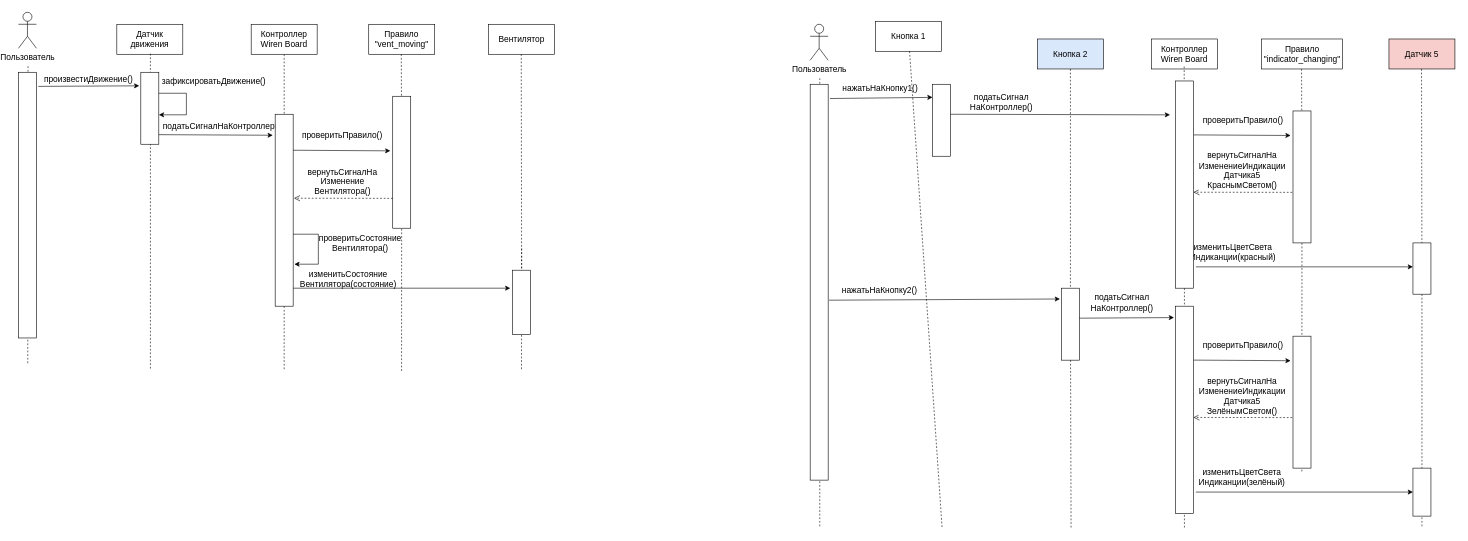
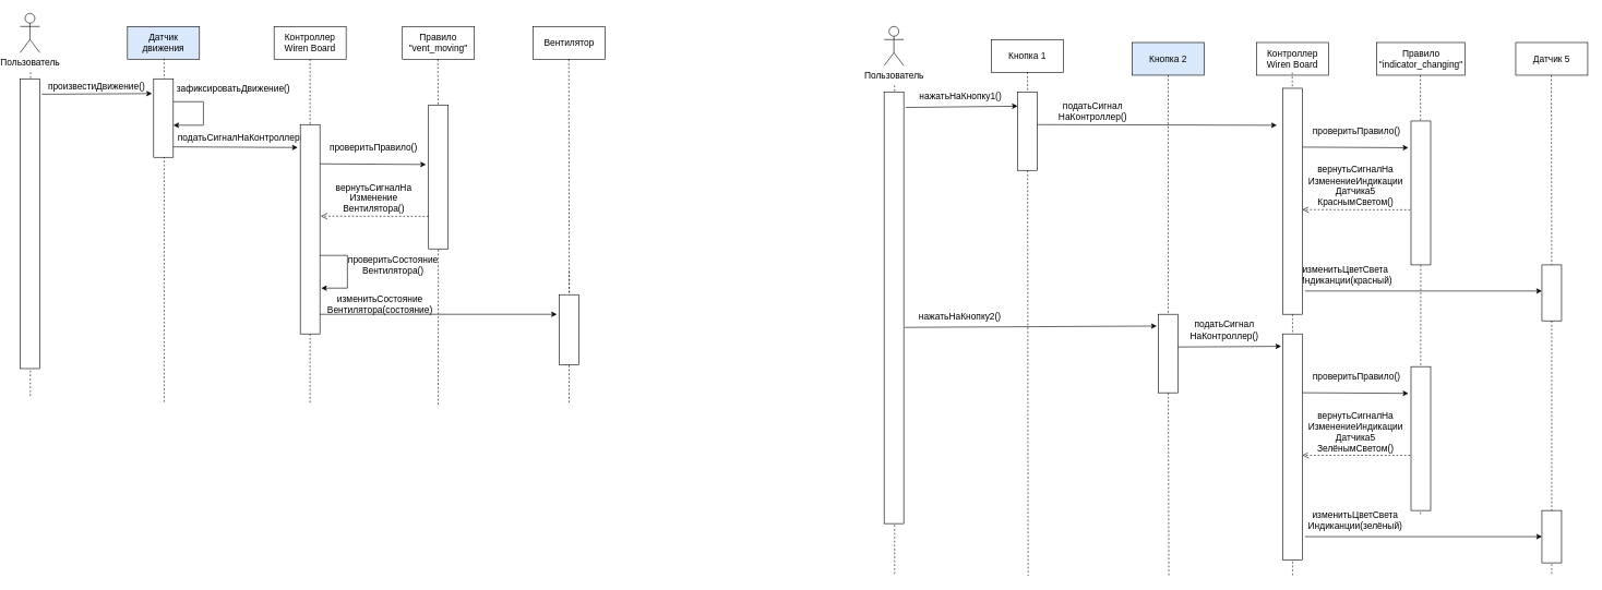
  <mxCell id="0" />
  <mxCell id="1" parent="0" />
  <mxCell id="2" value="" style="rounded=0;orthogonalLoop=1;jettySize=auto;html=1;endArrow=none;endFill=0;dashed=1;fontSize=14;" edge="1" parent="1"><mxGeometry relative="1" as="geometry"><mxPoint x="35.5" y="607" as="targetPoint" /><mxPoint x="36" y="110" as="sourcePoint" /></mxGeometry></mxCell>
  <mxCell id="3" style="rounded=0;orthogonalLoop=1;jettySize=auto;html=1;endArrow=none;endFill=0;dashed=1;fontSize=14;" edge="1" parent="1"><mxGeometry relative="1" as="geometry"><mxPoint x="858.71" y="618" as="targetPoint" /><mxPoint x="858.94" y="414" as="sourcePoint" /></mxGeometry></mxCell>
  <mxCell id="4" style="rounded=0;orthogonalLoop=1;jettySize=auto;html=1;endArrow=none;endFill=0;dashed=1;fontSize=14;" edge="1" parent="1"><mxGeometry relative="1" as="geometry"><mxPoint x="658.71" y="618" as="targetPoint" /><mxPoint x="658.935" y="237" as="sourcePoint" /></mxGeometry></mxCell>
  <mxCell id="5" style="rounded=0;orthogonalLoop=1;jettySize=auto;html=1;endArrow=none;endFill=0;dashed=1;fontSize=14;exitX=0.5;exitY=1;exitDx=0;exitDy=0;" edge="1" parent="1" source="9"><mxGeometry relative="1" as="geometry"><mxPoint x="463" y="616" as="targetPoint" /><mxPoint x="462.58" y="-57" as="sourcePoint" /></mxGeometry></mxCell>
  <mxCell id="6" value="Пользователь" style="shape=umlActor;verticalLabelPosition=bottom;verticalAlign=top;html=1;fontSize=14;" vertex="1" parent="1"><mxGeometry x="20" y="20" width="30" height="60" as="geometry" /></mxCell>
  <mxCell id="7" value="&lt;div style=&quot;font-size: 14px;&quot;&gt;податьСигналНаКонтроллер()&lt;/div&gt;" style="text;html=1;align=center;verticalAlign=middle;whiteSpace=wrap;rounded=0;fontSize=14;" vertex="1" parent="1"><mxGeometry x="294" y="180" width="130" height="60" as="geometry" /></mxCell>
- <mxCell id="8" value="Датчик движения" style="html=1;whiteSpace=wrap;fontSize=14;" vertex="1" parent="1"><mxGeometry x="184" y="40" width="110" height="50" as="geometry" /></mxCell>
+ <mxCell id="8" value="Датчик движения" style="html=1;whiteSpace=wrap;fontSize=14;fillColor=#dae8fc;" vertex="1" parent="1"><mxGeometry x="184" y="40" width="110" height="50" as="geometry" /></mxCell>
  <mxCell id="9" value="Контроллер Wiren Board" style="html=1;whiteSpace=wrap;fontSize=14;" vertex="1" parent="1"><mxGeometry x="408" y="40" width="110" height="50" as="geometry" /></mxCell>
  <mxCell id="10" value="Правило &quot;vent_moving&quot;" style="html=1;whiteSpace=wrap;fontSize=14;" vertex="1" parent="1"><mxGeometry x="604" y="40" width="110" height="50" as="geometry" /></mxCell>
  <mxCell id="11" value="Вентилятор" style="html=1;whiteSpace=wrap;fontSize=14;" vertex="1" parent="1"><mxGeometry x="804" y="40" width="110" height="50" as="geometry" /></mxCell>
  <mxCell id="12" value="" style="rounded=0;whiteSpace=wrap;html=1;fontSize=14;" vertex="1" parent="1"><mxGeometry x="20" y="120" width="30" height="443" as="geometry" /></mxCell>
  <mxCell id="13" value="" style="rounded=0;whiteSpace=wrap;html=1;fontSize=14;" vertex="1" parent="1"><mxGeometry x="448" y="190" width="30" height="320" as="geometry" /></mxCell>
  <mxCell id="14" value="" style="endArrow=classic;html=1;rounded=0;exitX=1.1;exitY=0.036;exitDx=0;exitDy=0;exitPerimeter=0;fontSize=14;entryX=-0.087;entryY=0.188;entryDx=0;entryDy=0;entryPerimeter=0;" edge="1" parent="1" target="21"><mxGeometry width="50" height="50" relative="1" as="geometry"><mxPoint x="53" y="143.558" as="sourcePoint" /><mxPoint x="223" y="142" as="targetPoint" /><Array as="points" /></mxGeometry></mxCell>
  <mxCell id="15" value="&lt;div style=&quot;font-size: 14px;&quot;&gt;&lt;div style=&quot;font-size: 14px;&quot;&gt;&lt;div style=&quot;font-size: 14px;&quot;&gt;произвестиДвижение()&lt;/div&gt;&lt;/div&gt;&lt;/div&gt;" style="text;html=1;align=center;verticalAlign=middle;whiteSpace=wrap;rounded=0;fontSize=14;" vertex="1" parent="1"><mxGeometry x="63" y="103" width="148" height="55" as="geometry" /></mxCell>
  <mxCell id="16" value="" style="endArrow=classic;html=1;rounded=0;exitX=1.077;exitY=0.044;exitDx=0;exitDy=0;exitPerimeter=0;entryX=-0.031;entryY=0.142;entryDx=0;entryDy=0;entryPerimeter=0;fontSize=14;" edge="1" parent="1"><mxGeometry width="50" height="50" relative="1" as="geometry"><mxPoint x="251" y="224" as="sourcePoint" /><mxPoint x="444.07" y="225.016" as="targetPoint" /><Array as="points" /></mxGeometry></mxCell>
  <mxCell id="17" value="зафиксироватьДвижение()" style="text;html=1;align=center;verticalAlign=middle;whiteSpace=wrap;rounded=0;fontSize=14;" vertex="1" parent="1"><mxGeometry x="286" y="120" width="120" height="30" as="geometry" /></mxCell>
  <mxCell id="18" value="" style="rounded=0;orthogonalLoop=1;jettySize=auto;html=1;endArrow=none;endFill=0;dashed=1;fontSize=14;" edge="1" parent="1"><mxGeometry relative="1" as="geometry"><mxPoint x="240" y="617" as="targetPoint" /><mxPoint x="240" y="89" as="sourcePoint" /></mxGeometry></mxCell>
  <mxCell id="19" value="" style="rounded=0;orthogonalLoop=1;jettySize=auto;html=1;endArrow=none;endFill=0;dashed=1;fontSize=14;" edge="1" parent="1" target="20"><mxGeometry relative="1" as="geometry"><mxPoint x="658.71" y="761" as="targetPoint" /><mxPoint x="658.29" y="90" as="sourcePoint" /><Array as="points" /></mxGeometry></mxCell>
  <mxCell id="20" value="" style="rounded=0;whiteSpace=wrap;html=1;fontSize=14;" vertex="1" parent="1"><mxGeometry x="644" y="160" width="30" height="220" as="geometry" /></mxCell>
  <mxCell id="21" value="" style="rounded=0;whiteSpace=wrap;html=1;fontSize=14;" vertex="1" parent="1"><mxGeometry x="224" y="120" width="30" height="120" as="geometry" /></mxCell>
  <mxCell id="22" value="" style="rounded=0;orthogonalLoop=1;jettySize=auto;html=1;endArrow=none;endFill=0;dashed=1;fontSize=14;" edge="1" parent="1" target="23"><mxGeometry relative="1" as="geometry"><mxPoint x="858.71" y="761" as="targetPoint" /><mxPoint x="858.29" y="90" as="sourcePoint" /></mxGeometry></mxCell>
  <mxCell id="23" value="" style="rounded=0;whiteSpace=wrap;html=1;fontSize=14;" vertex="1" parent="1"><mxGeometry x="844" y="450" width="30" height="107" as="geometry" /></mxCell>
  <mxCell id="24" value="" style="endArrow=classic;html=1;rounded=0;entryX=1.004;entryY=0.591;entryDx=0;entryDy=0;entryPerimeter=0;fontSize=14;edgeStyle=orthogonalEdgeStyle;" edge="1" parent="1" target="21"><mxGeometry width="50" height="50" relative="1" as="geometry"><mxPoint x="254" y="155" as="sourcePoint" /><mxPoint x="447.53" y="155.016" as="targetPoint" /><Array as="points"><mxPoint x="300" y="155" /><mxPoint x="300" y="191" /></Array></mxGeometry></mxCell>
  <mxCell id="25" value="" style="endArrow=classic;html=1;rounded=0;exitX=1.077;exitY=0.044;exitDx=0;exitDy=0;exitPerimeter=0;fontSize=14;" edge="1" parent="1"><mxGeometry width="50" height="50" relative="1" as="geometry"><mxPoint x="478" y="250" as="sourcePoint" /><mxPoint x="640" y="251" as="targetPoint" /><Array as="points" /></mxGeometry></mxCell>
  <mxCell id="26" value="проверитьПравило()" style="text;html=1;align=center;verticalAlign=middle;whiteSpace=wrap;rounded=0;fontSize=14;" vertex="1" parent="1"><mxGeometry x="500" y="210" width="120" height="30" as="geometry" /></mxCell>
  <mxCell id="27" value="вернутьСигналНа&lt;div&gt;Изменение&lt;/div&gt;&lt;div&gt;Вентилятора()&lt;/div&gt;" style="html=1;verticalAlign=bottom;endArrow=open;dashed=1;endSize=8;curved=0;rounded=0;fontSize=14;exitX=0.022;exitY=0.845;exitDx=0;exitDy=0;exitPerimeter=0;" edge="1" parent="1"><mxGeometry x="0.02" relative="1" as="geometry"><mxPoint x="644" y="330.206" as="sourcePoint" /><mxPoint x="479.34" y="330" as="targetPoint" /><mxPoint as="offset" /></mxGeometry></mxCell>
  <mxCell id="28" value="" style="endArrow=classic;html=1;rounded=0;exitX=1.077;exitY=0.044;exitDx=0;exitDy=0;exitPerimeter=0;fontSize=14;edgeStyle=orthogonalEdgeStyle;" edge="1" parent="1"><mxGeometry width="50" height="50" relative="1" as="geometry"><mxPoint x="478" y="390" as="sourcePoint" /><mxPoint x="480" y="440" as="targetPoint" /><Array as="points"><mxPoint x="520" y="390" /><mxPoint x="520" y="440" /></Array></mxGeometry></mxCell>
  <mxCell id="29" value="проверитьСостояние&lt;div&gt;Вентилятора()&lt;/div&gt;" style="text;html=1;align=center;verticalAlign=middle;whiteSpace=wrap;rounded=0;fontSize=14;" vertex="1" parent="1"><mxGeometry x="530" y="390" width="120" height="30" as="geometry" /></mxCell>
  <mxCell id="30" value="" style="endArrow=classic;html=1;rounded=0;exitX=1.077;exitY=0.044;exitDx=0;exitDy=0;exitPerimeter=0;fontSize=14;" edge="1" parent="1"><mxGeometry width="50" height="50" relative="1" as="geometry"><mxPoint x="478" y="480" as="sourcePoint" /><mxPoint x="840" y="480" as="targetPoint" /><Array as="points" /></mxGeometry></mxCell>
  <mxCell id="31" value="изменитьСостояние&lt;div&gt;Вентилятора(состояние)&lt;/div&gt;" style="text;html=1;align=center;verticalAlign=middle;whiteSpace=wrap;rounded=0;fontSize=14;" vertex="1" parent="1"><mxGeometry x="510" y="450" width="120" height="30" as="geometry" /></mxCell>
  <mxCell id="32" value="" style="rounded=0;orthogonalLoop=1;jettySize=auto;html=1;endArrow=none;endFill=0;dashed=1;fontSize=14;" edge="1" parent="1"><mxGeometry relative="1" as="geometry"><mxPoint x="1356" y="880" as="targetPoint" /><mxPoint x="1356" y="130" as="sourcePoint" /></mxGeometry></mxCell>
  <mxCell id="33" style="rounded=0;orthogonalLoop=1;jettySize=auto;html=1;endArrow=none;endFill=0;dashed=1;fontSize=14;" edge="1" parent="1" source="49"><mxGeometry relative="1" as="geometry"><mxPoint x="2360" y="880" as="targetPoint" /><mxPoint x="2359.29" y="114.5" as="sourcePoint" /></mxGeometry></mxCell>
  <mxCell id="34" style="rounded=0;orthogonalLoop=1;jettySize=auto;html=1;endArrow=none;endFill=0;dashed=1;fontSize=14;" edge="1" parent="1" source="46"><mxGeometry relative="1" as="geometry"><mxPoint x="2159.71" y="785.5" as="targetPoint" /><mxPoint x="2159.29" y="114.5" as="sourcePoint" /></mxGeometry></mxCell>
  <mxCell id="35" style="rounded=0;orthogonalLoop=1;jettySize=auto;html=1;endArrow=none;endFill=0;dashed=1;fontSize=14;" edge="1" parent="1" source="60"><mxGeometry relative="1" as="geometry"><mxPoint x="1964" y="880" as="targetPoint" /><mxPoint x="1963.58" y="110.5" as="sourcePoint" /></mxGeometry></mxCell>
  <mxCell id="36" value="Пользователь" style="shape=umlActor;verticalLabelPosition=bottom;verticalAlign=top;html=1;fontSize=14;" vertex="1" parent="1"><mxGeometry x="1340" y="40" width="30" height="60" as="geometry" /></mxCell>
- <mxCell id="37" value="Кнопка 1" style="html=1;whiteSpace=wrap;fontSize=14;" vertex="1" parent="1"><mxGeometry x="1449" y="35" width="110" height="50" as="geometry" /></mxCell>
+ <mxCell id="37" value="Кнопка 1" style="html=1;whiteSpace=wrap;fontSize=14;" vertex="1" parent="1"><mxGeometry x="1504" y="60" width="110" height="50" as="geometry" /></mxCell>
  <mxCell id="38" value="Контроллер Wiren Board" style="html=1;whiteSpace=wrap;fontSize=14;" vertex="1" parent="1"><mxGeometry x="1909" y="64.5" width="110" height="50" as="geometry" /></mxCell>
  <mxCell id="39" value="Правило &quot;indicator_changing&quot;" style="html=1;whiteSpace=wrap;fontSize=14;" vertex="1" parent="1"><mxGeometry x="2092.5" y="64.5" width="135" height="50" as="geometry" /></mxCell>
- <mxCell id="40" value="Датчик 5" style="html=1;whiteSpace=wrap;fontSize=14;fillColor=#f8cecc;" vertex="1" parent="1"><mxGeometry x="2305" y="64.5" width="110" height="50" as="geometry" /></mxCell>
+ <mxCell id="40" value="Датчик 5" style="html=1;whiteSpace=wrap;fontSize=14;" vertex="1" parent="1"><mxGeometry x="2305" y="64.5" width="110" height="50" as="geometry" /></mxCell>
  <mxCell id="41" value="" style="rounded=0;whiteSpace=wrap;html=1;fontSize=14;" vertex="1" parent="1"><mxGeometry x="1340" y="140" width="30" height="660" as="geometry" /></mxCell>
  <mxCell id="42" value="" style="endArrow=classic;html=1;rounded=0;exitX=1.1;exitY=0.036;exitDx=0;exitDy=0;exitPerimeter=0;entryX=0;entryY=0.182;entryDx=0;entryDy=0;entryPerimeter=0;fontSize=14;" edge="1" parent="1" source="41" target="47"><mxGeometry width="50" height="50" relative="1" as="geometry"><mxPoint x="1430" y="150" as="sourcePoint" /><mxPoint x="1430" y="200" as="targetPoint" /><Array as="points" /></mxGeometry></mxCell>
  <mxCell id="43" value="&lt;div style=&quot;font-size: 14px;&quot;&gt;&lt;div style=&quot;font-size: 14px;&quot;&gt;&lt;div style=&quot;font-size: 14px;&quot;&gt;нажатьНаКнопку1()&lt;/div&gt;&lt;/div&gt;&lt;/div&gt;" style="text;html=1;align=center;verticalAlign=middle;whiteSpace=wrap;rounded=0;fontSize=14;" vertex="1" parent="1"><mxGeometry x="1383" y="119" width="148" height="55" as="geometry" /></mxCell>
  <mxCell id="44" value="" style="rounded=0;orthogonalLoop=1;jettySize=auto;html=1;endArrow=none;endFill=0;dashed=1;fontSize=14;" edge="1" parent="1" source="37"><mxGeometry relative="1" as="geometry"><mxPoint x="1560" y="880" as="targetPoint" /><mxPoint x="1559" y="110" as="sourcePoint" /></mxGeometry></mxCell>
  <mxCell id="45" value="" style="rounded=0;orthogonalLoop=1;jettySize=auto;html=1;endArrow=none;endFill=0;dashed=1;fontSize=14;" edge="1" parent="1" target="46"><mxGeometry relative="1" as="geometry"><mxPoint x="2159.71" y="785.5" as="targetPoint" /><mxPoint x="2159.29" y="114.5" as="sourcePoint" /><Array as="points" /></mxGeometry></mxCell>
  <mxCell id="46" value="" style="rounded=0;whiteSpace=wrap;html=1;fontSize=14;" vertex="1" parent="1"><mxGeometry x="2145" y="184.5" width="30" height="220" as="geometry" /></mxCell>
  <mxCell id="47" value="" style="rounded=0;whiteSpace=wrap;html=1;fontSize=14;" vertex="1" parent="1"><mxGeometry x="1544" y="140" width="30" height="120" as="geometry" /></mxCell>
  <mxCell id="48" value="" style="rounded=0;orthogonalLoop=1;jettySize=auto;html=1;endArrow=none;endFill=0;dashed=1;fontSize=14;" edge="1" parent="1" target="49"><mxGeometry relative="1" as="geometry"><mxPoint x="2359.71" y="785.5" as="targetPoint" /><mxPoint x="2359.29" y="114.5" as="sourcePoint" /></mxGeometry></mxCell>
  <mxCell id="49" value="" style="rounded=0;whiteSpace=wrap;html=1;fontSize=14;" vertex="1" parent="1"><mxGeometry x="2345" y="404.5" width="30" height="85.5" as="geometry" /></mxCell>
  <mxCell id="50" value="" style="endArrow=classic;html=1;rounded=0;exitX=1.077;exitY=0.044;exitDx=0;exitDy=0;exitPerimeter=0;fontSize=14;" edge="1" parent="1"><mxGeometry width="50" height="50" relative="1" as="geometry"><mxPoint x="1979" y="224.41" as="sourcePoint" /><mxPoint x="2141" y="225.41" as="targetPoint" /><Array as="points" /></mxGeometry></mxCell>
  <mxCell id="51" value="податьСигнал&lt;div&gt;НаКонтроллер()&lt;/div&gt;" style="text;html=1;align=center;verticalAlign=middle;whiteSpace=wrap;rounded=0;fontSize=14;" vertex="1" parent="1"><mxGeometry x="1598.93" y="154.5" width="120" height="30" as="geometry" /></mxCell>
  <mxCell id="52" value="вернутьСигналНа&lt;div&gt;ИзменениеИндикации&lt;/div&gt;&lt;div&gt;Датчика5&lt;/div&gt;&lt;div&gt;КраснымСветом()&lt;/div&gt;" style="html=1;verticalAlign=bottom;endArrow=open;dashed=1;endSize=8;curved=0;rounded=0;fontSize=14;exitX=0.022;exitY=0.845;exitDx=0;exitDy=0;exitPerimeter=0;" edge="1" parent="1"><mxGeometry x="0.02" relative="1" as="geometry"><mxPoint x="2143.66" y="320.206" as="sourcePoint" /><mxPoint x="1979" y="320" as="targetPoint" /><mxPoint as="offset" /></mxGeometry></mxCell>
  <mxCell id="53" value="" style="endArrow=classic;html=1;rounded=0;exitX=1.077;exitY=0.044;exitDx=0;exitDy=0;exitPerimeter=0;fontSize=14;" edge="1" parent="1"><mxGeometry width="50" height="50" relative="1" as="geometry"><mxPoint x="1983" y="444.41" as="sourcePoint" /><mxPoint x="2345" y="444.41" as="targetPoint" /><Array as="points" /></mxGeometry></mxCell>
  <mxCell id="54" value="изменитьЦветСвета&lt;div&gt;Индиканции&lt;span style=&quot;background-color: initial;&quot;&gt;(красный)&lt;/span&gt;&lt;/div&gt;" style="text;html=1;align=center;verticalAlign=middle;whiteSpace=wrap;rounded=0;fontSize=14;" vertex="1" parent="1"><mxGeometry x="1985" y="404.5" width="120" height="30" as="geometry" /></mxCell>
  <mxCell id="55" value="Кнопка 2" style="html=1;whiteSpace=wrap;fontSize=14;fillColor=#dae8fc;" vertex="1" parent="1"><mxGeometry x="1718.93" y="64.5" width="110" height="50" as="geometry" /></mxCell>
  <mxCell id="56" value="" style="rounded=0;orthogonalLoop=1;jettySize=auto;html=1;endArrow=none;endFill=0;dashed=1;fontSize=14;" edge="1" parent="1" source="58"><mxGeometry relative="1" as="geometry"><mxPoint x="1775" y="880" as="targetPoint" /><mxPoint x="1773.93" y="114.5" as="sourcePoint" /></mxGeometry></mxCell>
  <mxCell id="57" value="" style="rounded=0;orthogonalLoop=1;jettySize=auto;html=1;endArrow=none;endFill=0;dashed=1;fontSize=14;" edge="1" parent="1" source="55" target="58"><mxGeometry relative="1" as="geometry"><mxPoint x="1774.93" y="784.5" as="targetPoint" /><mxPoint x="1774" y="115" as="sourcePoint" /></mxGeometry></mxCell>
  <mxCell id="58" value="" style="rounded=0;whiteSpace=wrap;html=1;fontSize=14;" vertex="1" parent="1"><mxGeometry x="1758.93" y="480" width="30" height="120" as="geometry" /></mxCell>
  <mxCell id="59" value="" style="rounded=0;orthogonalLoop=1;jettySize=auto;html=1;endArrow=none;endFill=0;dashed=1;fontSize=14;" edge="1" parent="1" target="60"><mxGeometry relative="1" as="geometry"><mxPoint x="1964" y="781.5" as="targetPoint" /><mxPoint x="1963.58" y="110.5" as="sourcePoint" /></mxGeometry></mxCell>
  <mxCell id="60" value="" style="rounded=0;whiteSpace=wrap;html=1;fontSize=14;" vertex="1" parent="1"><mxGeometry x="1949" y="134.5" width="30" height="345.5" as="geometry" /></mxCell>
  <mxCell id="61" value="" style="endArrow=classic;html=1;rounded=0;exitX=1.077;exitY=0.044;exitDx=0;exitDy=0;exitPerimeter=0;fontSize=14;" edge="1" parent="1"><mxGeometry width="50" height="50" relative="1" as="geometry"><mxPoint x="1574" y="190" as="sourcePoint" /><mxPoint x="1940" y="191" as="targetPoint" /><Array as="points" /></mxGeometry></mxCell>
  <mxCell id="62" value="проверитьПравило()" style="text;html=1;align=center;verticalAlign=middle;whiteSpace=wrap;rounded=0;fontSize=14;" vertex="1" parent="1"><mxGeometry x="2001.5" y="184.5" width="120" height="30" as="geometry" /></mxCell>
  <mxCell id="63" value="" style="rounded=0;whiteSpace=wrap;html=1;fontSize=14;" vertex="1" parent="1"><mxGeometry x="2145" y="560" width="30" height="220" as="geometry" /></mxCell>
  <mxCell id="64" value="" style="rounded=0;whiteSpace=wrap;html=1;fontSize=14;" vertex="1" parent="1"><mxGeometry x="2345" y="780" width="30" height="80" as="geometry" /></mxCell>
  <mxCell id="65" value="" style="endArrow=classic;html=1;rounded=0;exitX=1.077;exitY=0.044;exitDx=0;exitDy=0;exitPerimeter=0;fontSize=14;" edge="1" parent="1"><mxGeometry width="50" height="50" relative="1" as="geometry"><mxPoint x="1979" y="599.91" as="sourcePoint" /><mxPoint x="2141" y="600.91" as="targetPoint" /><Array as="points" /></mxGeometry></mxCell>
  <mxCell id="66" value="вернутьСигналНа&lt;div&gt;ИзменениеИндикации&lt;/div&gt;&lt;div&gt;Датчика5&lt;/div&gt;&lt;div&gt;ЗелёнымСветом()&lt;/div&gt;" style="html=1;verticalAlign=bottom;endArrow=open;dashed=1;endSize=8;curved=0;rounded=0;fontSize=14;exitX=0.022;exitY=0.845;exitDx=0;exitDy=0;exitPerimeter=0;" edge="1" parent="1"><mxGeometry x="0.02" relative="1" as="geometry"><mxPoint x="2143.66" y="695.706" as="sourcePoint" /><mxPoint x="1979" y="695.5" as="targetPoint" /><mxPoint as="offset" /></mxGeometry></mxCell>
  <mxCell id="67" value="" style="endArrow=classic;html=1;rounded=0;exitX=1.077;exitY=0.044;exitDx=0;exitDy=0;exitPerimeter=0;fontSize=14;" edge="1" parent="1"><mxGeometry width="50" height="50" relative="1" as="geometry"><mxPoint x="1983" y="819.91" as="sourcePoint" /><mxPoint x="2345" y="819.91" as="targetPoint" /><Array as="points" /></mxGeometry></mxCell>
  <mxCell id="68" value="изменитьЦветСвета&lt;div&gt;Индиканции&lt;span style=&quot;background-color: initial;&quot;&gt;(зелёный)&lt;/span&gt;&lt;/div&gt;" style="text;html=1;align=center;verticalAlign=middle;whiteSpace=wrap;rounded=0;fontSize=14;" vertex="1" parent="1"><mxGeometry x="2000" y="780" width="120" height="30" as="geometry" /></mxCell>
  <mxCell id="69" value="" style="rounded=0;whiteSpace=wrap;html=1;fontSize=14;" vertex="1" parent="1"><mxGeometry x="1949" y="510" width="30" height="345.5" as="geometry" /></mxCell>
  <mxCell id="70" value="проверитьПравило()" style="text;html=1;align=center;verticalAlign=middle;whiteSpace=wrap;rounded=0;fontSize=14;" vertex="1" parent="1"><mxGeometry x="2001.5" y="560" width="120" height="30" as="geometry" /></mxCell>
  <mxCell id="71" value="" style="endArrow=classic;html=1;rounded=0;exitX=1.1;exitY=0.036;exitDx=0;exitDy=0;exitPerimeter=0;fontSize=14;entryX=-0.082;entryY=0.15;entryDx=0;entryDy=0;entryPerimeter=0;" edge="1" parent="1" target="58"><mxGeometry width="50" height="50" relative="1" as="geometry"><mxPoint x="1371.5" y="500" as="sourcePoint" /><mxPoint x="1750" y="498" as="targetPoint" /><Array as="points" /></mxGeometry></mxCell>
  <mxCell id="72" value="&lt;div style=&quot;font-size: 14px;&quot;&gt;&lt;div style=&quot;font-size: 14px;&quot;&gt;&lt;div style=&quot;font-size: 14px;&quot;&gt;нажатьНаКнопку2()&lt;/div&gt;&lt;/div&gt;&lt;/div&gt;" style="text;html=1;align=center;verticalAlign=middle;whiteSpace=wrap;rounded=0;fontSize=14;" vertex="1" parent="1"><mxGeometry x="1381.5" y="455" width="148" height="55" as="geometry" /></mxCell>
  <mxCell id="73" value="" style="endArrow=classic;html=1;rounded=0;exitX=1.077;exitY=0.044;exitDx=0;exitDy=0;exitPerimeter=0;fontSize=14;entryX=-0.08;entryY=0.055;entryDx=0;entryDy=0;entryPerimeter=0;" edge="1" parent="1" target="69"><mxGeometry width="50" height="50" relative="1" as="geometry"><mxPoint x="1788.93" y="530" as="sourcePoint" /><mxPoint x="1940" y="530" as="targetPoint" /><Array as="points" /></mxGeometry></mxCell>
  <mxCell id="74" value="податьСигнал&lt;div&gt;НаКонтроллер()&lt;/div&gt;" style="text;html=1;align=center;verticalAlign=middle;whiteSpace=wrap;rounded=0;fontSize=14;" vertex="1" parent="1"><mxGeometry x="1800" y="488.5" width="120" height="30" as="geometry" /></mxCell>
